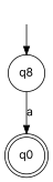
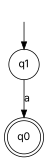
  strict digraph {
    rankdir=TB
    fontname=Inter
    node [fontname=Inter]
    edge [fontname=Inter]
    n1 [height=0 label=" " shape=none width=0]
-   q1 [height=0.5 shape=circle width=0.5 label=q8]
+   q1 [height=0.5 shape=circle width=0.5]
    q0 [height=0.5 shape=doublecircle width=0.5]
    n1 -> q1
    q1 -> q0 [label=a]
  }
